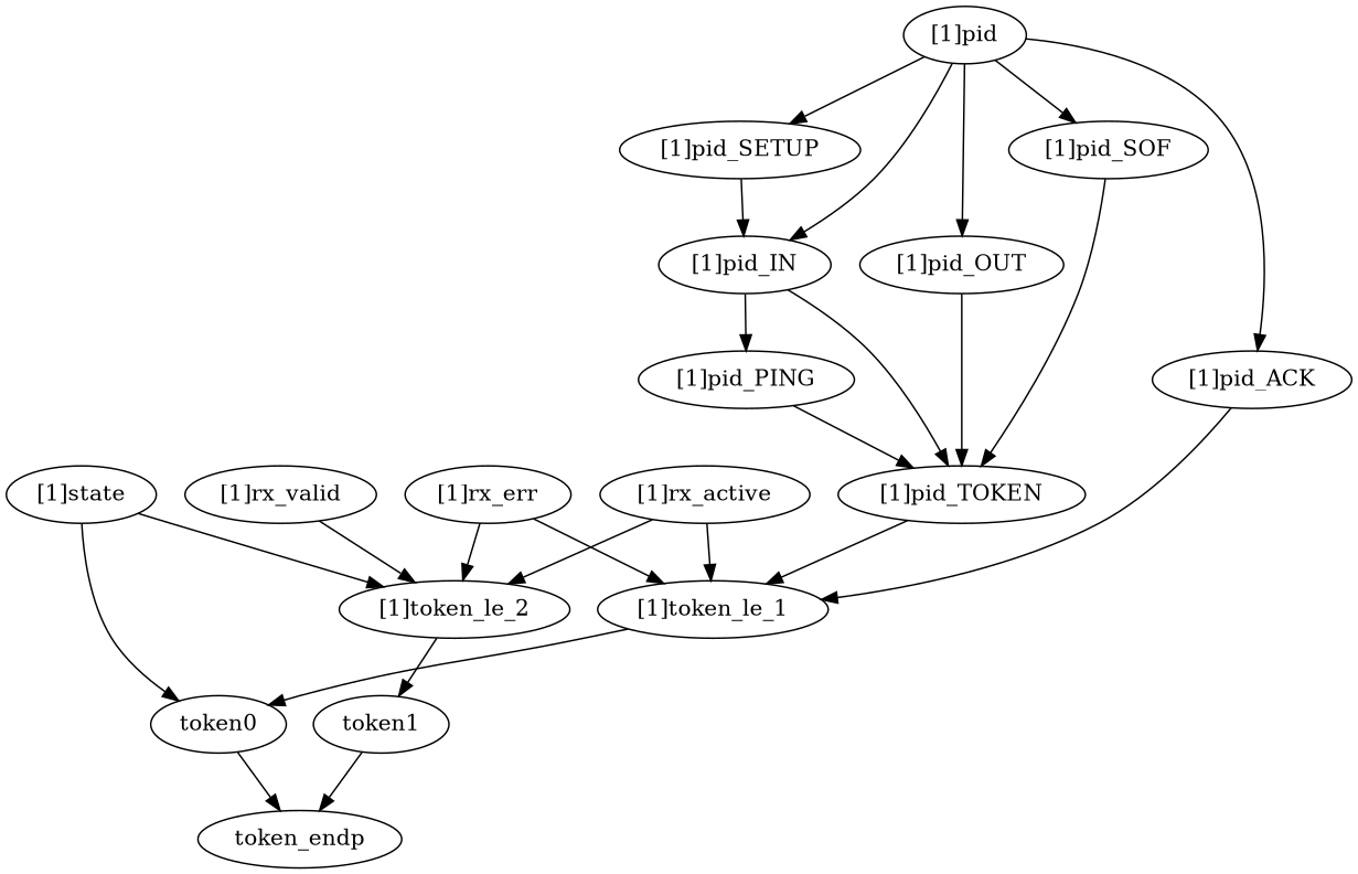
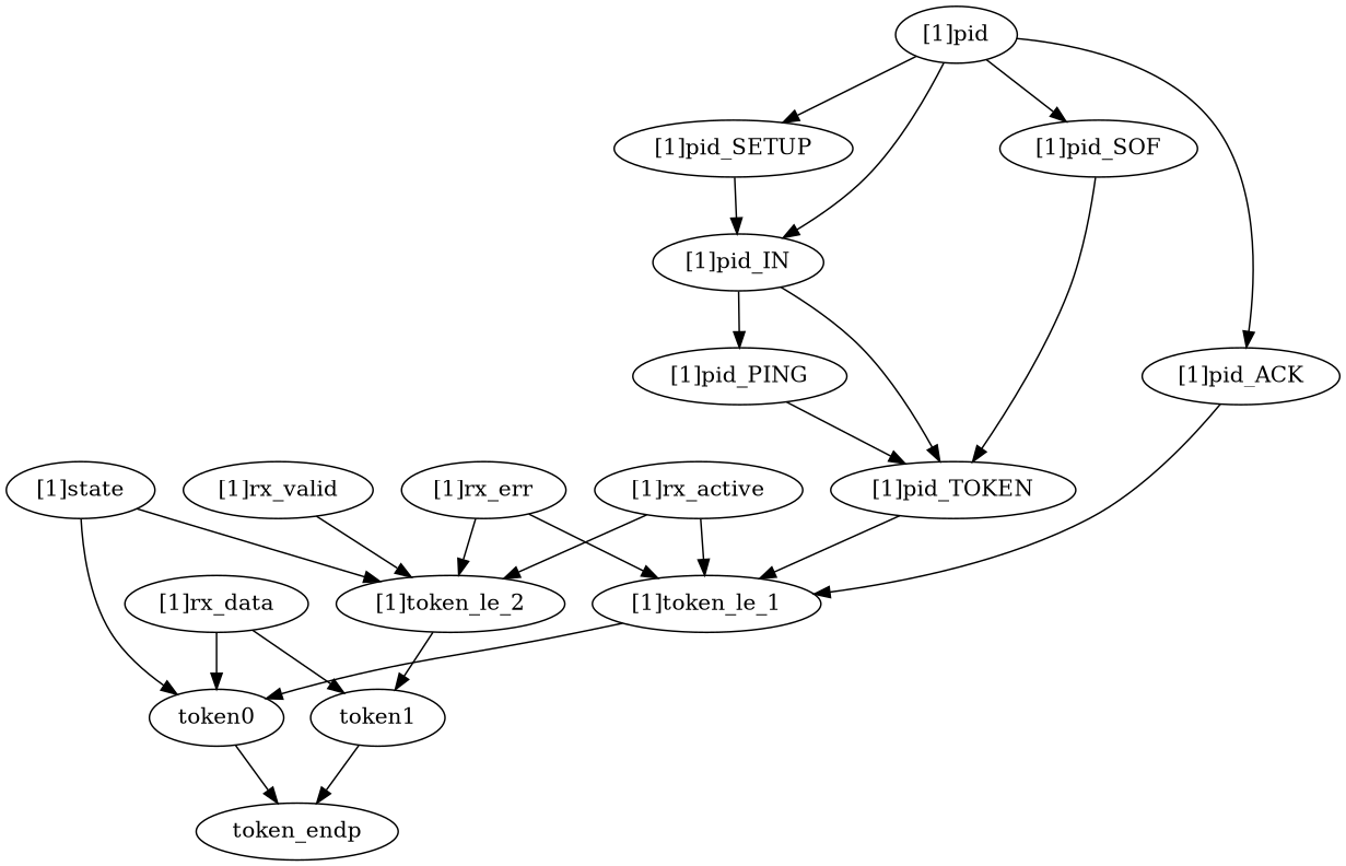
  strict digraph {
    node [complexity=14 importance=0.0845946493869 rank=0.0060424749562]
    "[1]state" [complexity=5 importance=0.0727073505688 rank=0.0145414701138]
    "[1]token_le_2" [complexity=4 importance=0.0362186400076 rank=0.00905466000189]
    token0 [complexity=3 importance=0.0299129447709 rank=0.00997098159029]
    token1 [complexity=3 importance=0.0259784041019 rank=0.00865946803397]
    "[1]token_le_1" [complexity=4 importance=0.0429022215236 rank=0.0107255553809]
    token_endp [complexity=0 importance=0.0136480687396 rank=0.0]
    "[1]rx_err" [complexity=10 importance=0.0946865473037 rank=0.00946865473037]
    "[1]pid_TOKEN" [complexity=8 importance=0.0752203146963 rank=0.00940253933704]
    "[1]pid_IN"
    "[1]pid_PING"
    "[1]rx_active" [complexity=8 importance=0.0517843257801 rank=0.00647304072251]
    "[1]pid" [complexity=8 importance=0.0699972812678 rank=0.00874966015848]
-   "[1]pid_OUT"
    "[1]pid_ACK" [complexity=6 importance=0.0522765562142 rank=0.00871275936903]
    "[1]pid_SETUP"
    "[1]pid_SOF"
    "[1]rx_valid" [complexity=8 importance=0.0517843257801 rank=0.00647304072251]
+   "[1]rx_data" [complexity=5 importance=0.0387950490273 rank=0.00775900980546]
    "[1]state" -> "[1]token_le_2"
    "[1]state" -> token0
    "[1]token_le_2" -> token1
    token0 -> token_endp
    token1 -> token_endp
    "[1]token_le_1" -> token0
    "[1]rx_err" -> "[1]token_le_2"
    "[1]rx_err" -> "[1]token_le_1"
    "[1]pid_TOKEN" -> "[1]token_le_1"
    "[1]pid_IN" -> "[1]pid_TOKEN"
    "[1]pid_IN" -> "[1]pid_PING"
    "[1]pid_PING" -> "[1]pid_TOKEN"
    "[1]rx_active" -> "[1]token_le_2"
    "[1]rx_active" -> "[1]token_le_1"
    "[1]pid" -> "[1]pid_IN"
-   "[1]pid" -> "[1]pid_OUT"
    "[1]pid" -> "[1]pid_ACK"
    "[1]pid" -> "[1]pid_SETUP"
    "[1]pid" -> "[1]pid_SOF"
-   "[1]pid_OUT" -> "[1]pid_TOKEN"
    "[1]pid_ACK" -> "[1]token_le_1"
    "[1]pid_SETUP" -> "[1]pid_IN"
    "[1]pid_SOF" -> "[1]pid_TOKEN"
    "[1]rx_valid" -> "[1]token_le_2"
+   "[1]rx_data" -> token0
+   "[1]rx_data" -> token1
  }
